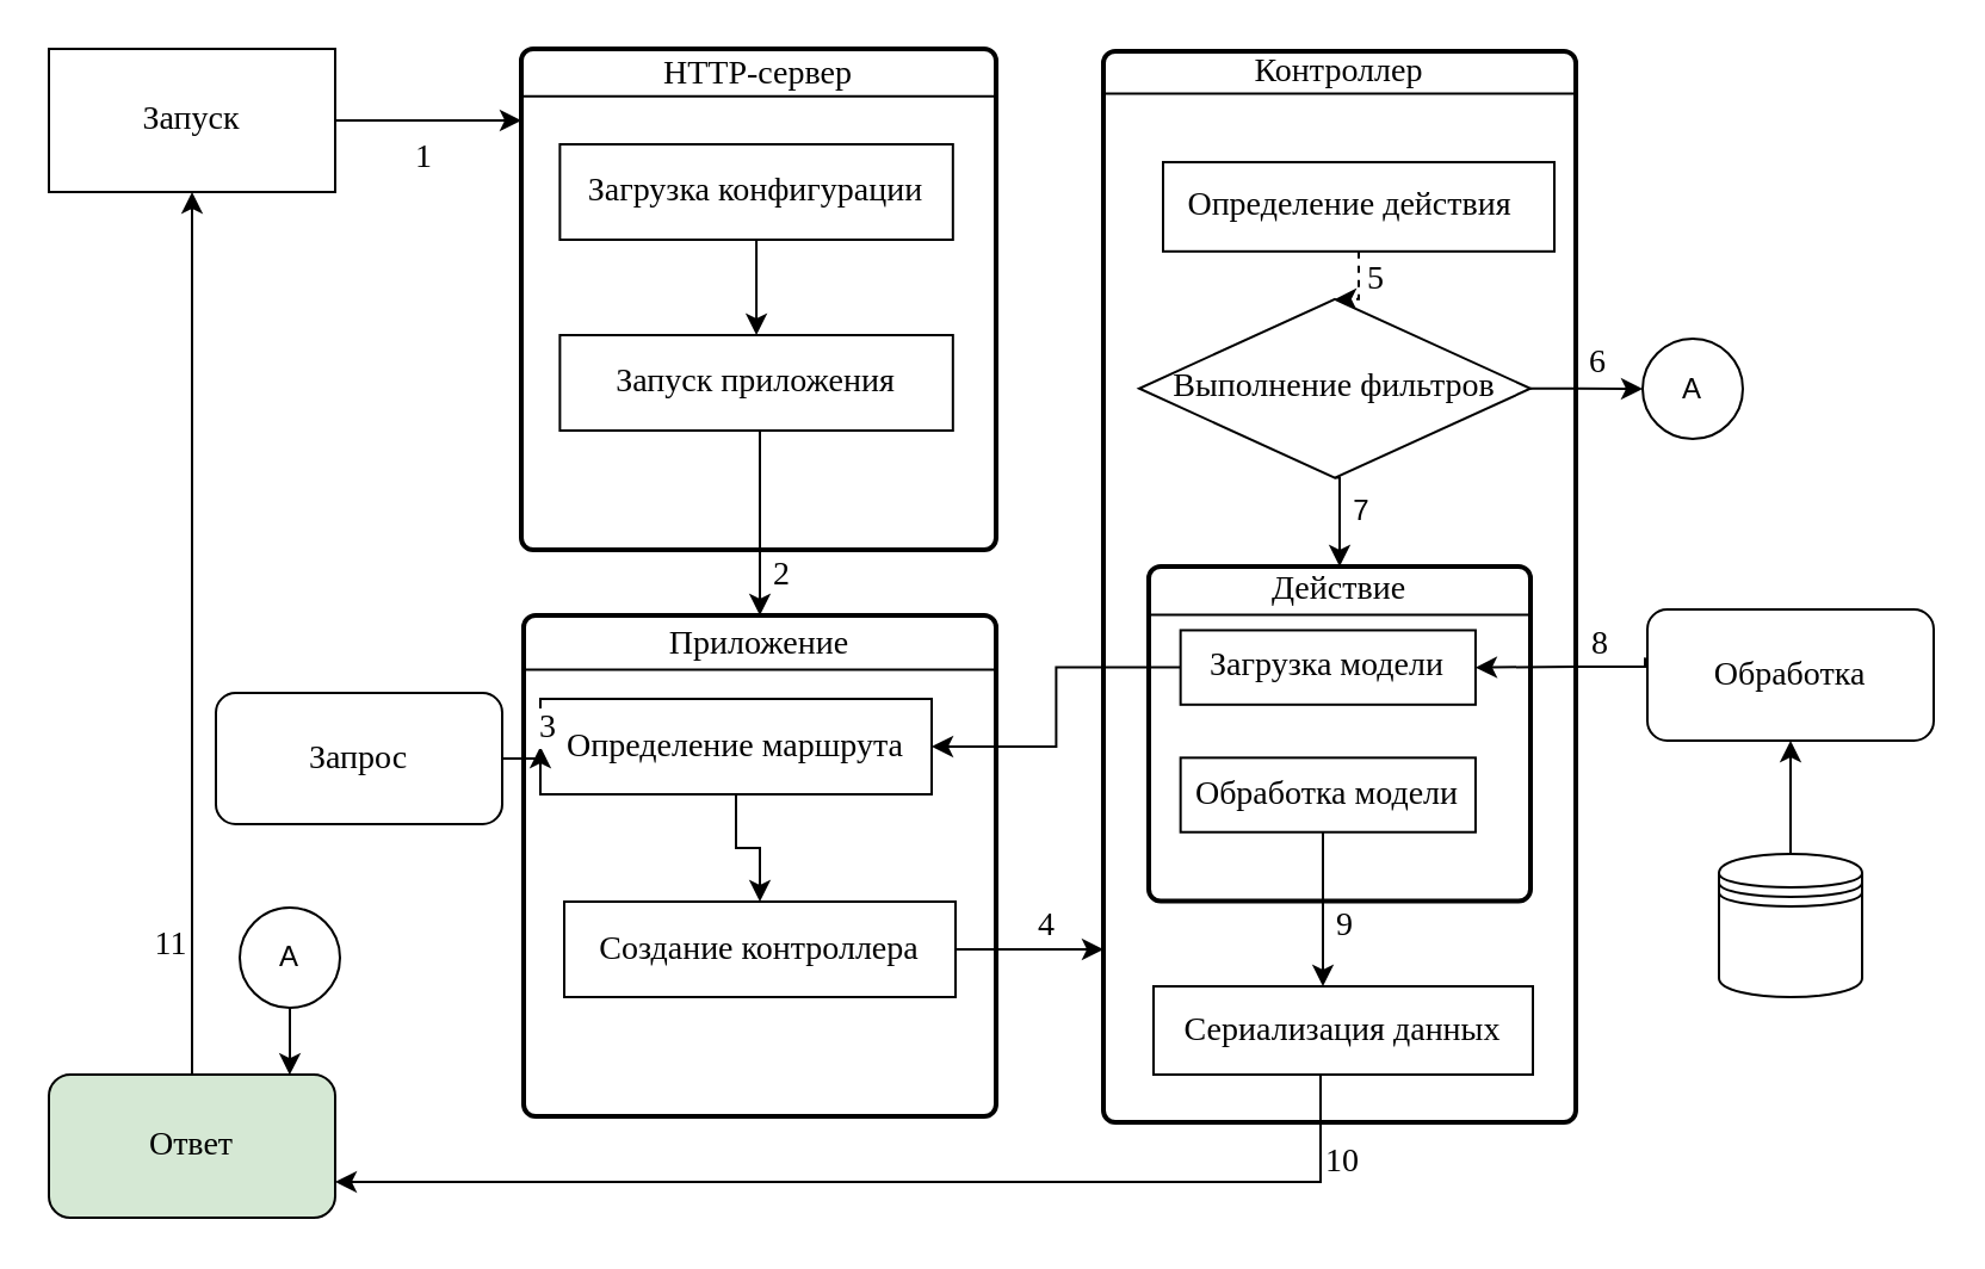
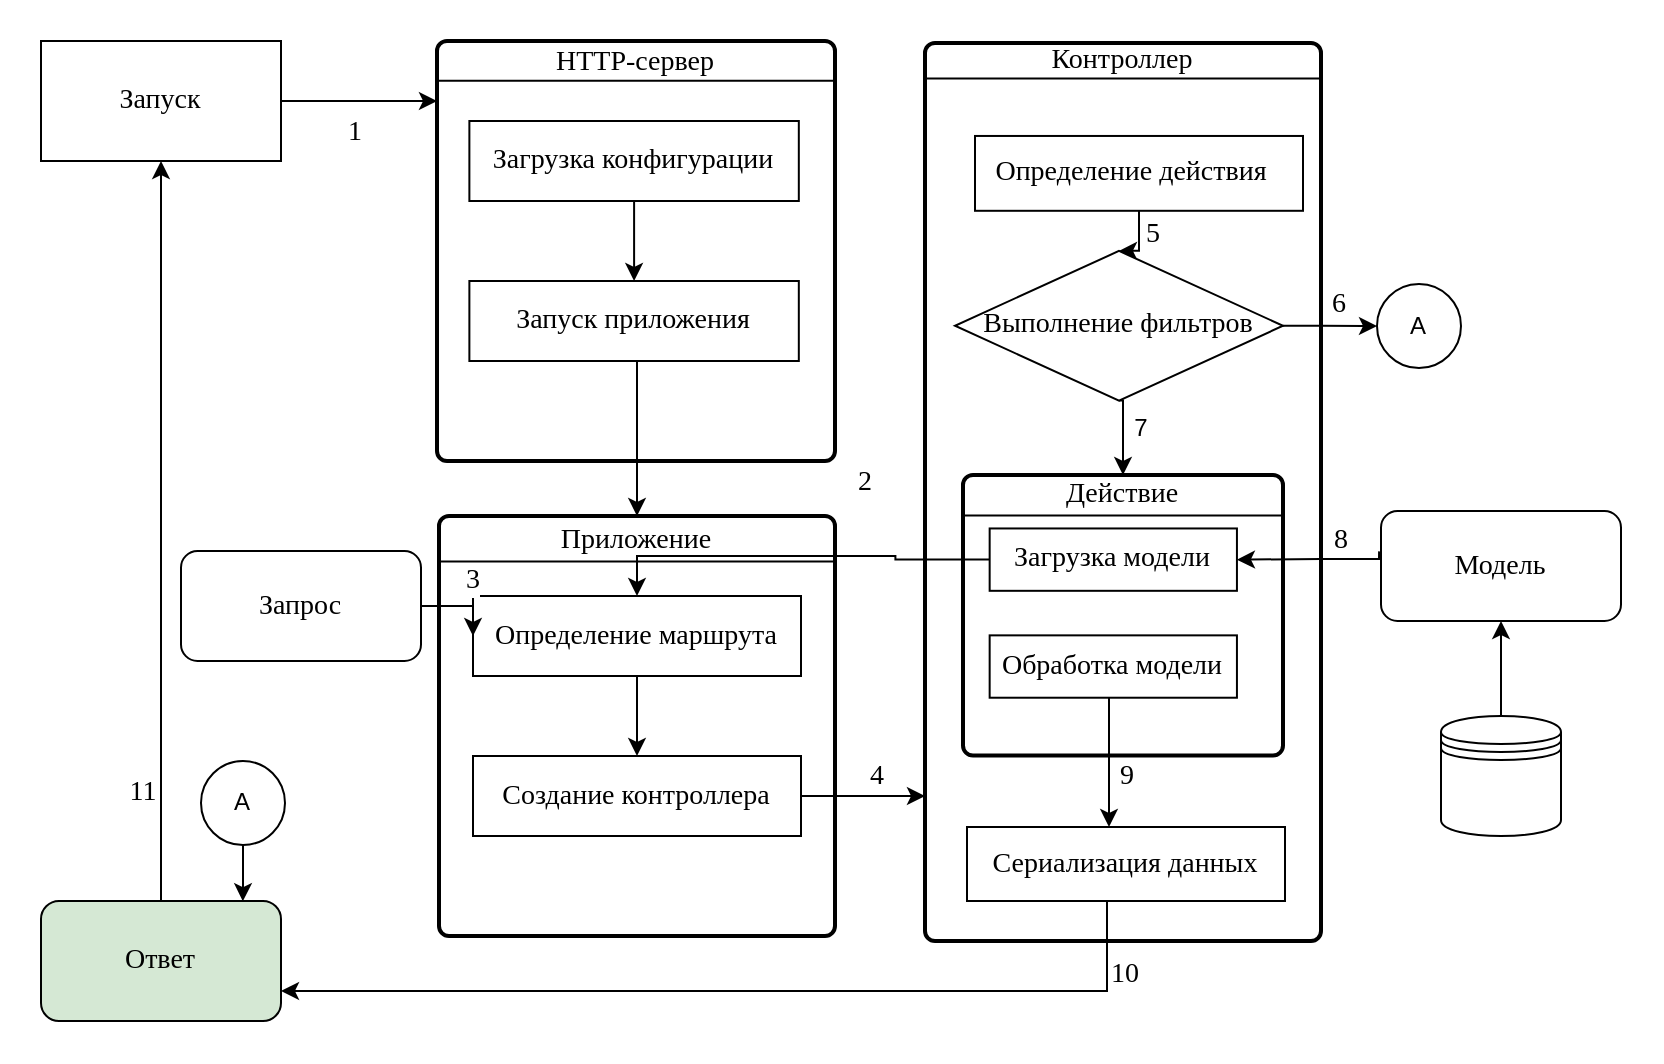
  <mxCell id="0" />
  <mxCell id="1" parent="0" />
  <mxCell id="2" value="" style="endArrow=classic;html=1;exitX=1;exitY=0.5;exitDx=0;exitDy=0;entryX=0;entryY=0.143;entryDx=0;entryDy=0;entryPerimeter=0;fontSize=14;fontFamily=Times New Roman;" parent="1" source="4" target="14" edge="1"><mxGeometry width="50" height="50" relative="1" as="geometry"><mxPoint x="65" y="-50" as="sourcePoint" /><mxPoint x="218" y="30" as="targetPoint" /></mxGeometry></mxCell>
  <mxCell id="3" value="1" style="text;html=1;resizable=0;points=[];align=center;verticalAlign=middle;labelBackgroundColor=#ffffff;fontSize=14;fontFamily=Times New Roman;" parent="2" vertex="1" connectable="0"><mxGeometry x="0.157" y="-2" relative="1" as="geometry"><mxPoint x="-8" y="13" as="offset" /></mxGeometry></mxCell>
  <mxCell id="4" value="Запуск" style="rounded=0;whiteSpace=wrap;html=1;fontSize=14;fontFamily=Times New Roman;" parent="1" vertex="1"><mxGeometry x="20" y="20" width="120" height="60" as="geometry" /></mxCell>
- <mxCell id="5" value="Запрос" style="rounded=1;whiteSpace=wrap;html=1;fontSize=14;fontFamily=Times New Roman;" parent="1" vertex="1"><mxGeometry x="90" y="290" width="120" height="55" as="geometry" /></mxCell>
+ <mxCell id="5" value="Запрос" style="rounded=1;whiteSpace=wrap;html=1;fontSize=14;fontFamily=Times New Roman;" parent="1" vertex="1"><mxGeometry x="90" y="275" width="120" height="55" as="geometry" /></mxCell>
  <mxCell id="6" value="" style="rounded=1;absoluteArcSize=1;html=1;strokeWidth=2;arcSize=10;fontSize=14;fontFamily=Times New Roman;" parent="1" vertex="1"><mxGeometry x="219" y="257.5" width="198" height="210" as="geometry" /></mxCell>
  <mxCell id="7" value="Приложение" style="html=1;strokeWidth=2;shape=mxgraph.er.anchor;fontSize=14;whiteSpace=wrap;noLabel=0;fixDash=0;part=0;fontFamily=Times New Roman;" parent="6" vertex="1"><mxGeometry width="198" height="24.5" as="geometry" /></mxCell>
  <mxCell id="8" style="edgeStyle=orthogonalEdgeStyle;rounded=0;orthogonalLoop=1;jettySize=auto;html=1;fontSize=14;fontFamily=Times New Roman;entryX=0.5;entryY=0;entryDx=0;entryDy=0;exitX=0.5;exitY=1;exitDx=0;exitDy=0;" parent="6" source="10" target="11" edge="1"><mxGeometry relative="1" as="geometry"><mxPoint x="84.7" y="87.5" as="sourcePoint" /><mxPoint x="84.7" y="113.75" as="targetPoint" /></mxGeometry></mxCell>
  <mxCell id="9" value="" style="line;strokeWidth=1;fillColor=none;align=left;verticalAlign=middle;spacingTop=-1;spacingLeft=3;spacingRight=3;rotatable=0;labelPosition=right;points=[];portConstraint=eastwest;fontSize=14;fontFamily=Times New Roman;" parent="6" vertex="1"><mxGeometry y="19.25" width="198" height="7" as="geometry" /></mxCell>
- <mxCell id="10" value="&lt;span&gt;Определение маршрута&lt;/span&gt;" style="rounded=0;whiteSpace=wrap;html=1;fontFamily=Times New Roman;fontSize=14;" parent="6" vertex="1"><mxGeometry x="7" y="35" width="164" height="40" as="geometry" /></mxCell>
+ <mxCell id="10" value="&lt;span&gt;Определение маршрута&lt;/span&gt;" style="rounded=0;whiteSpace=wrap;html=1;fontFamily=Times New Roman;fontSize=14;" parent="6" vertex="1"><mxGeometry x="17" y="40" width="164" height="40" as="geometry" /></mxCell>
  <mxCell id="11" value="&lt;span&gt;Создание контроллера&lt;/span&gt;" style="rounded=0;whiteSpace=wrap;html=1;fontFamily=Times New Roman;fontSize=14;" parent="6" vertex="1"><mxGeometry x="17" y="120" width="164" height="40" as="geometry" /></mxCell>
  <mxCell id="12" style="edgeStyle=orthogonalEdgeStyle;rounded=0;orthogonalLoop=1;jettySize=auto;html=1;fontSize=14;fontFamily=Times New Roman;entryX=0;entryY=0.5;entryDx=0;entryDy=0;exitX=1;exitY=0.5;exitDx=0;exitDy=0;" parent="1" source="5" target="10" edge="1"><mxGeometry relative="1" as="geometry"><mxPoint x="210" y="293" as="sourcePoint" /><mxPoint x="649" y="83" as="targetPoint" /></mxGeometry></mxCell>
  <mxCell id="13" value="3" style="text;html=1;resizable=0;points=[];align=center;verticalAlign=middle;labelBackgroundColor=#ffffff;fontSize=14;fontFamily=Times New Roman;" parent="12" vertex="1" connectable="0"><mxGeometry x="-0.278" relative="1" as="geometry"><mxPoint x="10.5" y="-13.5" as="offset" /></mxGeometry></mxCell>
  <mxCell id="14" value="" style="rounded=1;absoluteArcSize=1;html=1;strokeWidth=2;arcSize=10;fontSize=14;fontFamily=Times New Roman;" parent="1" vertex="1"><mxGeometry x="218" y="20" width="199" height="210" as="geometry" /></mxCell>
  <mxCell id="15" value="HTTP-сервер" style="html=1;strokeWidth=2;shape=mxgraph.er.anchor;fontSize=14;whiteSpace=wrap;noLabel=0;fixDash=0;part=0;fontFamily=Times New Roman;" parent="14" vertex="1"><mxGeometry width="199" height="21.438" as="geometry" /></mxCell>
  <mxCell id="16" value="" style="line;strokeWidth=1;fillColor=none;align=left;verticalAlign=middle;spacingTop=-1;spacingLeft=3;spacingRight=3;rotatable=0;labelPosition=right;points=[];portConstraint=eastwest;fontSize=14;fontFamily=Times New Roman;" parent="14" vertex="1"><mxGeometry y="16.844" width="199" height="6.125" as="geometry" /></mxCell>
  <mxCell id="17" style="edgeStyle=orthogonalEdgeStyle;rounded=0;orthogonalLoop=1;jettySize=auto;html=1;fontFamily=Times New Roman;fontSize=14;" parent="14" source="18" target="19" edge="1"><mxGeometry relative="1" as="geometry" /></mxCell>
  <mxCell id="18" value="&lt;span&gt;Загрузка конфигурации&lt;/span&gt;" style="rounded=0;whiteSpace=wrap;html=1;fontFamily=Times New Roman;fontSize=14;" parent="14" vertex="1"><mxGeometry x="16.187" y="40" width="164.722" height="40" as="geometry" /></mxCell>
  <mxCell id="19" value="&lt;span&gt;Запуск приложения&lt;/span&gt;" style="rounded=0;whiteSpace=wrap;html=1;fontFamily=Times New Roman;fontSize=14;" parent="14" vertex="1"><mxGeometry x="16.187" y="120" width="164.722" height="40" as="geometry" /></mxCell>
  <mxCell id="20" style="edgeStyle=orthogonalEdgeStyle;rounded=0;orthogonalLoop=1;jettySize=auto;html=1;entryX=0.5;entryY=0;entryDx=0;entryDy=0;fontSize=14;fontFamily=Times New Roman;" parent="1" source="19" target="6" edge="1"><mxGeometry relative="1" as="geometry"><mxPoint x="408" y="159.857" as="sourcePoint" /><Array as="points"><mxPoint x="318" y="210" /><mxPoint x="318" y="210" /></Array></mxGeometry></mxCell>
- <mxCell id="21" value="2" style="text;html=1;resizable=0;points=[];autosize=1;align=left;verticalAlign=top;spacingTop=-4;fontSize=14;fontFamily=Times New Roman;" parent="1" vertex="1"><mxGeometry x="321.5" y="230" width="20" height="20" as="geometry" /></mxCell>
+ <mxCell id="21" value="2" style="text;html=1;resizable=0;points=[];autosize=1;align=left;verticalAlign=top;spacingTop=-4;fontSize=14;fontFamily=Times New Roman;" parent="1" vertex="1"><mxGeometry x="426.5" y="230" width="20" height="20" as="geometry" /></mxCell>
  <mxCell id="22" value="" style="rounded=1;absoluteArcSize=1;html=1;strokeWidth=2;arcSize=10;fontSize=14;fontFamily=Times New Roman;" parent="1" vertex="1"><mxGeometry x="462" y="21" width="198" height="449" as="geometry" /></mxCell>
  <mxCell id="23" value="Контроллер" style="html=1;strokeWidth=2;shape=mxgraph.er.anchor;fontSize=14;whiteSpace=wrap;noLabel=0;fixDash=0;part=0;fontFamily=Times New Roman;" parent="22" vertex="1"><mxGeometry width="198" height="18.708" as="geometry" /></mxCell>
  <mxCell id="24" value="" style="line;strokeWidth=1;fillColor=none;align=left;verticalAlign=middle;spacingTop=-1;spacingLeft=3;spacingRight=3;rotatable=0;labelPosition=right;points=[];portConstraint=eastwest;fontSize=14;fontFamily=Times New Roman;" parent="22" vertex="1"><mxGeometry x="1" y="10.29" width="198" height="14.967" as="geometry" /></mxCell>
- <mxCell id="25" style="edgeStyle=orthogonalEdgeStyle;rounded=0;orthogonalLoop=1;jettySize=auto;html=1;fontFamily=Times New Roman;fontSize=14;dashed=1;" parent="22" source="27" target="30" edge="1"><mxGeometry relative="1" as="geometry" /></mxCell>
+ <mxCell id="25" style="edgeStyle=orthogonalEdgeStyle;rounded=0;orthogonalLoop=1;jettySize=auto;html=1;fontFamily=Times New Roman;fontSize=14;" parent="22" source="27" target="30" edge="1"><mxGeometry relative="1" as="geometry" /></mxCell>
  <mxCell id="26" value="5" style="text;html=1;resizable=0;points=[];align=center;verticalAlign=middle;labelBackgroundColor=#ffffff;fontSize=14;fontFamily=Times New Roman;" parent="25" vertex="1" connectable="0"><mxGeometry x="0.536" relative="1" as="geometry"><mxPoint x="9" y="-8.5" as="offset" /></mxGeometry></mxCell>
  <mxCell id="27" value="Определение действия&amp;nbsp;&amp;nbsp;" style="rounded=0;whiteSpace=wrap;html=1;fontFamily=Times New Roman;fontSize=14;" parent="22" vertex="1"><mxGeometry x="25" y="46.481" width="164" height="37.417" as="geometry" /></mxCell>
  <mxCell id="28" style="edgeStyle=orthogonalEdgeStyle;rounded=0;orthogonalLoop=1;jettySize=auto;html=1;exitX=0.5;exitY=1;exitDx=0;exitDy=0;" parent="22" source="30" target="32" edge="1"><mxGeometry relative="1" as="geometry"><Array as="points"><mxPoint x="99" y="179" /></Array></mxGeometry></mxCell>
  <mxCell id="29" value="7" style="text;html=1;resizable=0;points=[];align=center;verticalAlign=middle;labelBackgroundColor=#ffffff;" parent="28" vertex="1" connectable="0"><mxGeometry x="0.034" y="-5" relative="1" as="geometry"><mxPoint x="13" y="-4" as="offset" /></mxGeometry></mxCell>
  <mxCell id="30" value="Выполнение фильтров" style="rhombus;whiteSpace=wrap;html=1;fontFamily=Times New Roman;fontSize=14;" parent="22" vertex="1"><mxGeometry x="15" y="103.96" width="164" height="74.833" as="geometry" /></mxCell>
  <mxCell id="31" value="" style="rounded=1;absoluteArcSize=1;html=1;strokeWidth=2;arcSize=10;fontSize=14;fontFamily=Times New Roman;" parent="22" vertex="1"><mxGeometry x="19" y="216.002" width="160" height="140.312" as="geometry" /></mxCell>
  <mxCell id="32" value="Действие" style="html=1;strokeWidth=2;shape=mxgraph.er.anchor;fontSize=14;whiteSpace=wrap;noLabel=0;fixDash=0;part=0;fontFamily=Times New Roman;" parent="31" vertex="1"><mxGeometry width="160" height="20" as="geometry" /></mxCell>
  <mxCell id="33" value="" style="line;strokeWidth=1;fillColor=none;align=left;verticalAlign=middle;spacingTop=-1;spacingLeft=3;spacingRight=3;rotatable=0;labelPosition=right;points=[];portConstraint=eastwest;fontSize=14;fontFamily=Times New Roman;" parent="31" vertex="1"><mxGeometry y="18.254" width="160.0" height="4.092" as="geometry" /></mxCell>
  <mxCell id="34" style="edgeStyle=orthogonalEdgeStyle;rounded=0;orthogonalLoop=1;jettySize=auto;html=1;fontFamily=Times New Roman;fontSize=14;" parent="31" source="35" target="10" edge="1"><mxGeometry relative="1" as="geometry" /></mxCell>
  <mxCell id="35" value="&lt;span&gt;Загрузка модели&lt;/span&gt;" style="rounded=0;whiteSpace=wrap;html=1;fontFamily=Times New Roman;fontSize=14;" parent="31" vertex="1"><mxGeometry x="13.333" y="26.726" width="123.636" height="31.181" as="geometry" /></mxCell>
  <mxCell id="36" value="&lt;span&gt;Обработка модели&lt;/span&gt;" style="rounded=0;whiteSpace=wrap;html=1;fontFamily=Times New Roman;fontSize=14;" parent="31" vertex="1"><mxGeometry x="13.333" y="80.179" width="123.636" height="31.181" as="geometry" /></mxCell>
  <mxCell id="37" value="Сериализация данных" style="rounded=0;whiteSpace=wrap;html=1;fontFamily=Times New Roman;fontSize=14;" parent="22" vertex="1"><mxGeometry x="21" y="392" width="159" height="37" as="geometry" /></mxCell>
  <mxCell id="38" style="edgeStyle=orthogonalEdgeStyle;rounded=0;orthogonalLoop=1;jettySize=auto;html=1;fontFamily=Times New Roman;fontSize=14;" parent="22" source="36" target="37" edge="1"><mxGeometry relative="1" as="geometry"><Array as="points"><mxPoint x="92" y="354.523" /><mxPoint x="92" y="354.523" /></Array></mxGeometry></mxCell>
  <mxCell id="39" value="9" style="text;html=1;resizable=0;points=[];align=center;verticalAlign=middle;labelBackgroundColor=#ffffff;fontSize=14;fontFamily=Times New Roman;" parent="38" vertex="1" connectable="0"><mxGeometry x="0.599" y="-21" relative="1" as="geometry"><mxPoint x="29" y="-13" as="offset" /></mxGeometry></mxCell>
  <mxCell id="40" style="edgeStyle=orthogonalEdgeStyle;rounded=0;orthogonalLoop=1;jettySize=auto;html=1;fontSize=14;fontFamily=Times New Roman;exitX=1;exitY=0.5;exitDx=0;exitDy=0;" parent="1" source="11" target="22" edge="1"><mxGeometry relative="1" as="geometry"><mxPoint x="561.667" y="186.25" as="sourcePoint" /><mxPoint x="437" y="360" as="targetPoint" /><Array as="points"><mxPoint x="430" y="398" /><mxPoint x="430" y="398" /></Array></mxGeometry></mxCell>
  <mxCell id="41" value="4" style="text;html=1;resizable=0;points=[];align=center;verticalAlign=middle;labelBackgroundColor=#ffffff;fontSize=14;fontFamily=Times New Roman;" parent="40" vertex="1" connectable="0"><mxGeometry x="0.608" relative="1" as="geometry"><mxPoint x="-13" y="-10" as="offset" /></mxGeometry></mxCell>
  <mxCell id="42" style="edgeStyle=orthogonalEdgeStyle;rounded=0;orthogonalLoop=1;jettySize=auto;html=1;fontFamily=Times New Roman;fontSize=14;exitX=-0.008;exitY=0.367;exitDx=0;exitDy=0;exitPerimeter=0;entryX=1;entryY=0.5;entryDx=0;entryDy=0;" parent="1" source="44" target="35" edge="1"><mxGeometry relative="1" as="geometry"><Array as="points"><mxPoint x="689" y="279" /><mxPoint x="660" y="279" /></Array></mxGeometry></mxCell>
  <mxCell id="43" value="8" style="text;html=1;resizable=0;points=[];align=center;verticalAlign=middle;labelBackgroundColor=#ffffff;fontSize=14;fontFamily=Times New Roman;" parent="42" vertex="1" connectable="0"><mxGeometry x="-0.577" relative="1" as="geometry"><mxPoint x="-7" y="-10" as="offset" /></mxGeometry></mxCell>
- <mxCell id="44" value="Обработка" style="rounded=1;whiteSpace=wrap;html=1;fontSize=14;fontFamily=Times New Roman;" parent="1" vertex="1"><mxGeometry x="690" y="255" width="120" height="55" as="geometry" /></mxCell>
+ <mxCell id="44" value="Модель" style="rounded=1;whiteSpace=wrap;html=1;fontSize=14;fontFamily=Times New Roman;" parent="1" vertex="1"><mxGeometry x="690" y="255" width="120" height="55" as="geometry" /></mxCell>
  <mxCell id="45" style="edgeStyle=orthogonalEdgeStyle;rounded=0;orthogonalLoop=1;jettySize=auto;html=1;fontFamily=Times New Roman;fontSize=14;" parent="1" source="46" target="44" edge="1"><mxGeometry relative="1" as="geometry" /></mxCell>
  <mxCell id="46" value="" style="shape=datastore;whiteSpace=wrap;html=1;fontFamily=Times New Roman;fontSize=14;" parent="1" vertex="1"><mxGeometry x="720" y="357.5" width="60" height="60" as="geometry" /></mxCell>
  <mxCell id="47" style="edgeStyle=orthogonalEdgeStyle;rounded=0;orthogonalLoop=1;jettySize=auto;html=1;fontFamily=Times New Roman;fontSize=14;" parent="1" source="49" target="4" edge="1"><mxGeometry relative="1" as="geometry"><Array as="points"><mxPoint x="80" y="510" /><mxPoint x="80" y="510" /></Array></mxGeometry></mxCell>
  <mxCell id="48" value="11" style="text;html=1;resizable=0;points=[];align=center;verticalAlign=middle;labelBackgroundColor=#ffffff;fontSize=14;fontFamily=Times New Roman;" parent="47" vertex="1" connectable="0"><mxGeometry x="-0.483" y="41" relative="1" as="geometry"><mxPoint x="31" y="41.5" as="offset" /></mxGeometry></mxCell>
  <mxCell id="49" value="Ответ" style="rounded=1;whiteSpace=wrap;html=1;fontFamily=Times New Roman;fontSize=14;fillColor=#d5e8d4;" parent="1" vertex="1"><mxGeometry x="20" y="450" width="120" height="60" as="geometry" /></mxCell>
  <mxCell id="50" style="edgeStyle=orthogonalEdgeStyle;rounded=0;orthogonalLoop=1;jettySize=auto;html=1;fontFamily=Times New Roman;fontSize=14;entryX=1;entryY=0.75;entryDx=0;entryDy=0;" parent="1" source="37" target="49" edge="1"><mxGeometry relative="1" as="geometry"><mxPoint x="140" y="530" as="targetPoint" /><Array as="points"><mxPoint x="553" y="495" /></Array></mxGeometry></mxCell>
  <mxCell id="51" value="10" style="text;html=1;resizable=0;points=[];align=center;verticalAlign=middle;labelBackgroundColor=#ffffff;fontSize=14;fontFamily=Times New Roman;" parent="50" vertex="1" connectable="0"><mxGeometry x="-0.334" y="1" relative="1" as="geometry"><mxPoint x="116.5" y="-10" as="offset" /></mxGeometry></mxCell>
  <mxCell id="52" style="edgeStyle=orthogonalEdgeStyle;rounded=0;orthogonalLoop=1;jettySize=auto;html=1;fontFamily=Times New Roman;fontSize=14;exitX=1;exitY=0.5;exitDx=0;exitDy=0;entryX=0;entryY=0.5;entryDx=0;entryDy=0;" parent="1" source="30" target="54" edge="1"><mxGeometry relative="1" as="geometry"><mxPoint x="170" y="511" as="targetPoint" /><Array as="points"><mxPoint x="660" y="163" /><mxPoint x="660" y="163" /></Array></mxGeometry></mxCell>
  <mxCell id="53" value="6" style="text;html=1;resizable=0;points=[];align=center;verticalAlign=middle;labelBackgroundColor=#ffffff;fontSize=14;fontFamily=Times New Roman;" parent="52" vertex="1" connectable="0"><mxGeometry x="-0.476" y="-3" relative="1" as="geometry"><mxPoint x="15.5" y="-14" as="offset" /></mxGeometry></mxCell>
  <mxCell id="54" value="А" style="ellipse;whiteSpace=wrap;html=1;aspect=fixed;" parent="1" vertex="1"><mxGeometry x="688" y="141.5" width="42" height="42" as="geometry" /></mxCell>
  <mxCell id="55" style="edgeStyle=orthogonalEdgeStyle;rounded=0;orthogonalLoop=1;jettySize=auto;html=1;entryX=0.841;entryY=0.002;entryDx=0;entryDy=0;entryPerimeter=0;" parent="1" source="56" target="49" edge="1"><mxGeometry relative="1" as="geometry" /></mxCell>
  <mxCell id="56" value="А" style="ellipse;whiteSpace=wrap;html=1;aspect=fixed;" parent="1" vertex="1"><mxGeometry x="100" y="380" width="42" height="42" as="geometry" /></mxCell>
